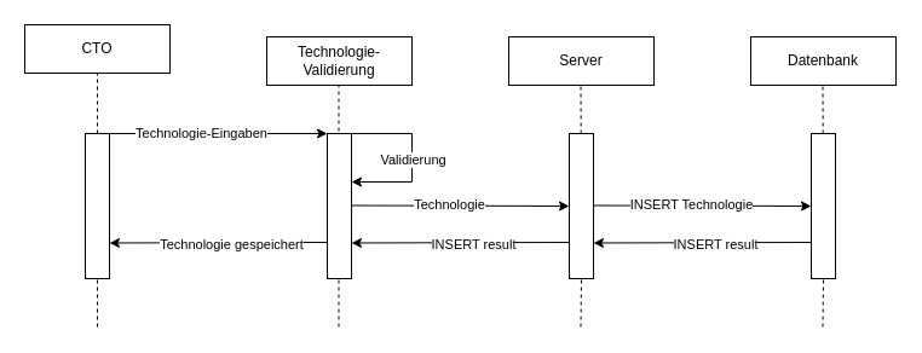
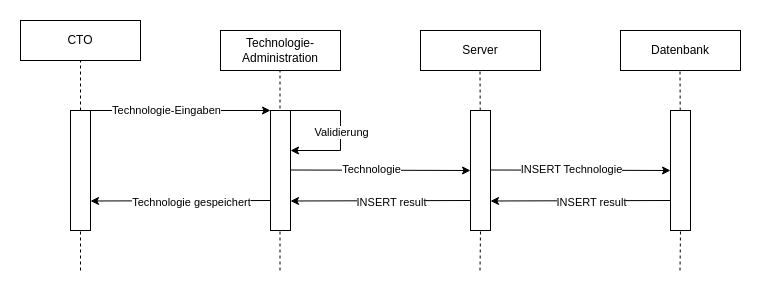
  <mxCell id="0" />
  <mxCell id="1" parent="0" />
  <mxCell id="2" value="" style="endArrow=none;dashed=1;html=1;rounded=0;entryX=0.5;entryY=1;entryDx=0;entryDy=0;" edge="1" parent="1"><mxGeometry width="50" height="50" relative="1" as="geometry"><mxPoint x="279.5" y="270" as="sourcePoint" /><mxPoint x="279.5" y="70" as="targetPoint" /></mxGeometry></mxCell>
  <mxCell id="3" value="" style="rounded=0;whiteSpace=wrap;html=1;" vertex="1" parent="1"><mxGeometry x="270" y="110" width="20" height="120" as="geometry" /></mxCell>
  <mxCell id="4" value="CTO" style="rounded=0;whiteSpace=wrap;html=1;" vertex="1" parent="1"><mxGeometry x="20" y="20" width="120" height="40" as="geometry" /></mxCell>
- <mxCell id="5" value="Technologie-Validierung" style="rounded=0;whiteSpace=wrap;html=1;" vertex="1" parent="1"><mxGeometry x="220" y="30" width="120" height="40" as="geometry" /></mxCell>
+ <mxCell id="5" value="Technologie-Administration" style="rounded=0;whiteSpace=wrap;html=1;" vertex="1" parent="1"><mxGeometry x="220" y="30" width="120" height="40" as="geometry" /></mxCell>
  <mxCell id="6" value="Server" style="rounded=0;whiteSpace=wrap;html=1;" vertex="1" parent="1"><mxGeometry x="420" y="30" width="120" height="40" as="geometry" /></mxCell>
  <mxCell id="7" value="Datenbank" style="rounded=0;whiteSpace=wrap;html=1;" vertex="1" parent="1"><mxGeometry x="620" y="30" width="120" height="40" as="geometry" /></mxCell>
  <mxCell id="8" value="" style="endArrow=none;dashed=1;html=1;rounded=0;entryX=0.5;entryY=1;entryDx=0;entryDy=0;" edge="1" parent="1" source="12" target="4"><mxGeometry width="50" height="50" relative="1" as="geometry"><mxPoint x="80" y="270" as="sourcePoint" /><mxPoint x="10" y="180" as="targetPoint" /></mxGeometry></mxCell>
  <mxCell id="9" value="" style="endArrow=none;dashed=1;html=1;rounded=0;entryX=0.5;entryY=1;entryDx=0;entryDy=0;" edge="1" parent="1" source="20"><mxGeometry width="50" height="50" relative="1" as="geometry"><mxPoint x="479.5" y="270" as="sourcePoint" /><mxPoint x="479.5" y="70" as="targetPoint" /></mxGeometry></mxCell>
  <mxCell id="10" value="" style="endArrow=none;dashed=1;html=1;rounded=0;entryX=0.5;entryY=1;entryDx=0;entryDy=0;" edge="1" parent="1" source="22"><mxGeometry width="50" height="50" relative="1" as="geometry"><mxPoint x="679.5" y="270" as="sourcePoint" /><mxPoint x="679.5" y="70" as="targetPoint" /></mxGeometry></mxCell>
  <mxCell id="11" value="" style="endArrow=none;dashed=1;html=1;rounded=0;entryX=0.5;entryY=1;entryDx=0;entryDy=0;" edge="1" parent="1" target="12"><mxGeometry width="50" height="50" relative="1" as="geometry"><mxPoint x="80" y="270" as="sourcePoint" /><mxPoint x="80" y="70" as="targetPoint" /></mxGeometry></mxCell>
  <mxCell id="12" value="" style="rounded=0;whiteSpace=wrap;html=1;" vertex="1" parent="1"><mxGeometry x="70" y="110" width="20" height="120" as="geometry" /></mxCell>
  <mxCell id="13" value="" style="endArrow=classic;html=1;rounded=0;" edge="1" parent="1"><mxGeometry width="50" height="50" relative="1" as="geometry"><mxPoint x="80" y="110" as="sourcePoint" /><mxPoint x="270" y="110" as="targetPoint" /></mxGeometry></mxCell>
  <mxCell id="14" value="Technologie-Eingaben" style="edgeLabel;html=1;align=center;verticalAlign=middle;resizable=0;points=[];" vertex="1" connectable="0" parent="13"><mxGeometry x="-0.11" y="1" relative="1" as="geometry"><mxPoint as="offset" /></mxGeometry></mxCell>
  <mxCell id="15" value="" style="endArrow=classic;html=1;rounded=0;" edge="1" parent="1"><mxGeometry width="50" height="50" relative="1" as="geometry"><mxPoint x="290" y="110" as="sourcePoint" /><mxPoint x="290" y="150" as="targetPoint" /><Array as="points"><mxPoint x="340" y="110" /><mxPoint x="340" y="150" /></Array></mxGeometry></mxCell>
  <mxCell id="16" value="Validierung" style="edgeLabel;html=1;align=center;verticalAlign=middle;resizable=0;points=[];" vertex="1" connectable="0" parent="15"><mxGeometry x="-0.11" y="1" relative="1" as="geometry"><mxPoint x="-1" y="9" as="offset" /></mxGeometry></mxCell>
  <mxCell id="17" value="" style="endArrow=classic;html=1;rounded=0;entryX=0;entryY=0.5;entryDx=0;entryDy=0;" edge="1" parent="1" target="20"><mxGeometry width="50" height="50" relative="1" as="geometry"><mxPoint x="290" y="169.5" as="sourcePoint" /><mxPoint x="460" y="170" as="targetPoint" /></mxGeometry></mxCell>
  <mxCell id="18" value="Technologie" style="edgeLabel;html=1;align=center;verticalAlign=middle;resizable=0;points=[];" vertex="1" connectable="0" parent="17"><mxGeometry x="-0.11" y="1" relative="1" as="geometry"><mxPoint as="offset" /></mxGeometry></mxCell>
  <mxCell id="19" value="" style="endArrow=none;dashed=1;html=1;rounded=0;entryX=0.5;entryY=1;entryDx=0;entryDy=0;" edge="1" parent="1" target="20"><mxGeometry width="50" height="50" relative="1" as="geometry"><mxPoint x="479.5" y="270" as="sourcePoint" /><mxPoint x="479.5" y="70" as="targetPoint" /></mxGeometry></mxCell>
  <mxCell id="20" value="" style="rounded=0;whiteSpace=wrap;html=1;" vertex="1" parent="1"><mxGeometry x="470" y="110" width="20" height="120" as="geometry" /></mxCell>
  <mxCell id="21" value="" style="endArrow=none;dashed=1;html=1;rounded=0;entryX=0.5;entryY=1;entryDx=0;entryDy=0;" edge="1" parent="1" target="22"><mxGeometry width="50" height="50" relative="1" as="geometry"><mxPoint x="679.5" y="270" as="sourcePoint" /><mxPoint x="679.5" y="70" as="targetPoint" /></mxGeometry></mxCell>
  <mxCell id="22" value="" style="rounded=0;whiteSpace=wrap;html=1;" vertex="1" parent="1"><mxGeometry x="670" y="110" width="20" height="120" as="geometry" /></mxCell>
  <mxCell id="23" value="" style="endArrow=classic;html=1;rounded=0;entryX=0;entryY=0.5;entryDx=0;entryDy=0;" edge="1" parent="1"><mxGeometry width="50" height="50" relative="1" as="geometry"><mxPoint x="490" y="169.5" as="sourcePoint" /><mxPoint x="670" y="170" as="targetPoint" /></mxGeometry></mxCell>
  <mxCell id="24" value="INSERT Technologie" style="edgeLabel;html=1;align=center;verticalAlign=middle;resizable=0;points=[];" vertex="1" connectable="0" parent="23"><mxGeometry x="-0.11" y="1" relative="1" as="geometry"><mxPoint as="offset" /></mxGeometry></mxCell>
  <mxCell id="25" value="" style="endArrow=classic;html=1;rounded=0;entryX=0;entryY=0.5;entryDx=0;entryDy=0;exitX=0;exitY=0.75;exitDx=0;exitDy=0;" edge="1" parent="1" source="22"><mxGeometry width="50" height="50" relative="1" as="geometry"><mxPoint x="310" y="200" as="sourcePoint" /><mxPoint x="490" y="200.5" as="targetPoint" /></mxGeometry></mxCell>
  <mxCell id="26" value="INSERT result" style="edgeLabel;html=1;align=center;verticalAlign=middle;resizable=0;points=[];" vertex="1" connectable="0" parent="25"><mxGeometry x="-0.11" y="1" relative="1" as="geometry"><mxPoint as="offset" /></mxGeometry></mxCell>
  <mxCell id="27" value="" style="endArrow=classic;html=1;rounded=0;entryX=0;entryY=0.5;entryDx=0;entryDy=0;exitX=0;exitY=0.75;exitDx=0;exitDy=0;" edge="1" parent="1"><mxGeometry width="50" height="50" relative="1" as="geometry"><mxPoint x="470" y="200" as="sourcePoint" /><mxPoint x="290" y="200.5" as="targetPoint" /></mxGeometry></mxCell>
  <mxCell id="28" value="INSERT result" style="edgeLabel;html=1;align=center;verticalAlign=middle;resizable=0;points=[];" vertex="1" connectable="0" parent="27"><mxGeometry x="-0.11" y="1" relative="1" as="geometry"><mxPoint as="offset" /></mxGeometry></mxCell>
  <mxCell id="29" value="" style="endArrow=classic;html=1;rounded=0;entryX=0;entryY=0.5;entryDx=0;entryDy=0;exitX=0;exitY=0.75;exitDx=0;exitDy=0;" edge="1" parent="1"><mxGeometry width="50" height="50" relative="1" as="geometry"><mxPoint x="270" y="200" as="sourcePoint" /><mxPoint x="90" y="200.5" as="targetPoint" /></mxGeometry></mxCell>
  <mxCell id="30" value="Technologie gespeichert" style="edgeLabel;html=1;align=center;verticalAlign=middle;resizable=0;points=[];" vertex="1" connectable="0" parent="29"><mxGeometry x="-0.11" y="1" relative="1" as="geometry"><mxPoint as="offset" /></mxGeometry></mxCell>
